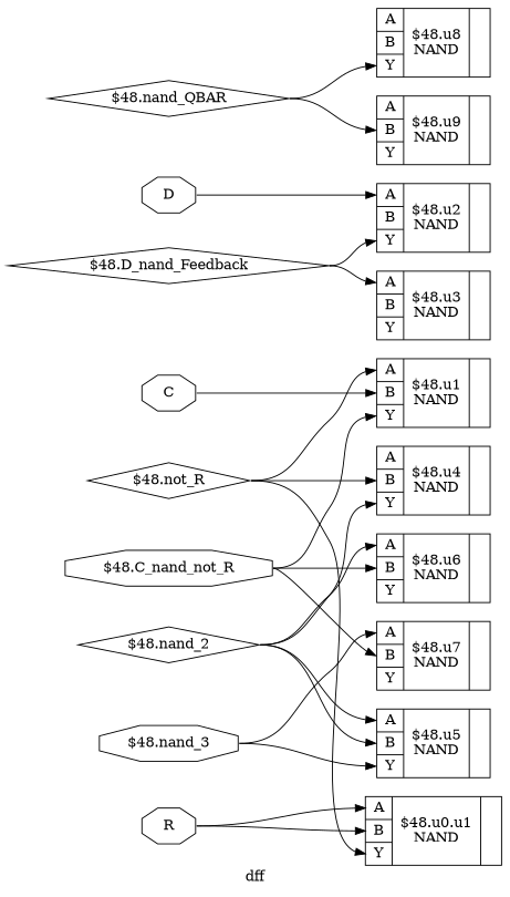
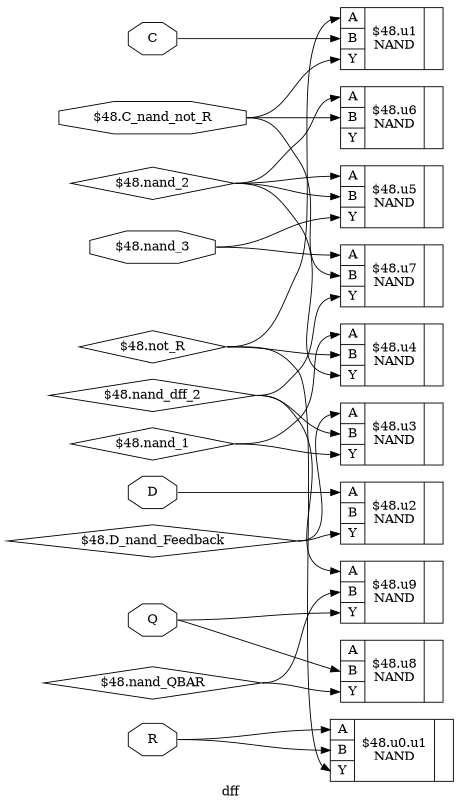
  digraph {
    fontname="DejaVu Serif"
    label=dff
    rankdir=LR
    remincross=true
    node [fontname="DejaVu Serif" shape=record]
    edge [color=black fontname="DejaVu Serif" headport="p15:w" tailport=e]
    n1 [color=black fontcolor=black label=C shape=octagon]
    n2 [label="{{<p14> A|<p15> B|<p16> Y}|$48.u1\nNAND|{}}"]
    n3 [color=black fontcolor=black label=D shape=octagon]
    n4 [label="{{<p14> A|<p15> B|<p16> Y}|$48.u2\nNAND|{}}"]
+   n5 [color=black fontcolor=black label=Q shape=octagon]
    n6 [label="{{<p14> A|<p15> B|<p16> Y}|$48.u8\nNAND|{}}"]
    n7 [label="{{<p14> A|<p15> B|<p16> Y}|$48.u9\nNAND|{}}"]
    n8 [color=black fontcolor=black label=R shape=octagon]
    n9 [label="{{<p14> A|<p15> B|<p16> Y}|$48.u0.u1\nNAND|{}}"]
    n10 [label="{{<p14> A|<p15> B|<p16> Y}|$48.u3\nNAND|{}}"]
    n11 [label="{{<p14> A|<p15> B|<p16> Y}|$48.u4\nNAND|{}}"]
    n12 [label="{{<p14> A|<p15> B|<p16> Y}|$48.u5\nNAND|{}}"]
    n13 [label="{{<p14> A|<p15> B|<p16> Y}|$48.u6\nNAND|{}}"]
    n14 [label="{{<p14> A|<p15> B|<p16> Y}|$48.u7\nNAND|{}}"]
    n15 [label="$48.C_nand_not_R" shape=octagon]
    n16 [label="$48.D_nand_Feedback" shape=diamond]
+   n17 [label="$48.nand_1" shape=diamond]
    n18 [label="$48.nand_2" shape=diamond]
    n19 [label="$48.nand_3" shape=octagon]
    n20 [label="$48.nand_QBAR" shape=diamond]
+   n21 [label="$48.nand_dff_2" shape=diamond]
    n22 [label="$48.not_R" shape=diamond]
    n1 -> n2
    n3 -> n4 [headport="p14:w"]
+   n5 -> n6
+   n5 -> n7 [headport="p16:w"]
    n8 -> n9 [headport="p14:w"]
    n8 -> n9
    n15 -> n2 [headport="p16:w"]
    n15 -> n13
    n15 -> n14
    n16 -> n4 [headport="p16:w"]
    n16 -> n10 [headport="p14:w"]
+   n17 -> n10 [headport="p16:w"]
+   n17 -> n11 [headport="p14:w"]
    n18 -> n11 [headport="p16:w"]
    n18 -> n12 [headport="p14:w"]
    n18 -> n12
    n18 -> n13 [headport="p14:w"]
    n19 -> n12 [headport="p16:w"]
    n19 -> n14 [headport="p14:w"]
    n20 -> n6 [headport="p16:w"]
    n20 -> n7
+   n21 -> n7 [headport="p14:w"]
+   n21 -> n10
+   n21 -> n14 [headport="p16:w"]
    n22 -> n2 [headport="p14:w"]
    n22 -> n9 [headport="p16:w"]
    n22 -> n11
  }
